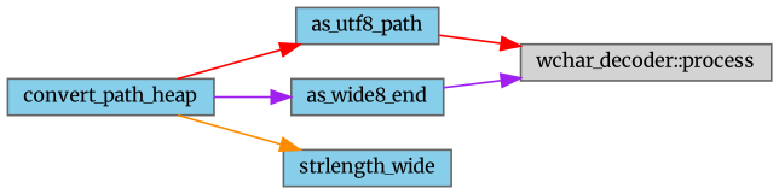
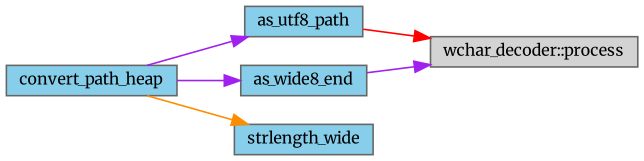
  digraph {
    fontname=Merriweather
    rankdir=LR
    node [color=grey40 fillcolor=skyblue fontname=Merriweather fontsize=10 shape=box style=filled]
    edge [color=red fontname=Merriweather fontsize=10 labelfontname=Helvetica labelfontsize=10 style=solid]
    n1 [color=gray40 fontcolor=black height=0.2 label=convert_path_heap width=0.4]
    n2 [height=0.2 label=as_utf8_path width=0.4]
    n3 [height=0.2 label=as_wide8_end width=0.4]
    n4 [height=0.2 label=strlength_wide width=0.4]
    n5 [fillcolor=lightgrey height=0.2 label="wchar_decoder::process" width=0.4]
-   n1 -> n2
+   n1 -> n2 [color=purple]
    n1 -> n3 [color=purple]
    n1 -> n4 [color=darkorange]
    n2 -> n5
    n3 -> n5 [color=purple]
  }
